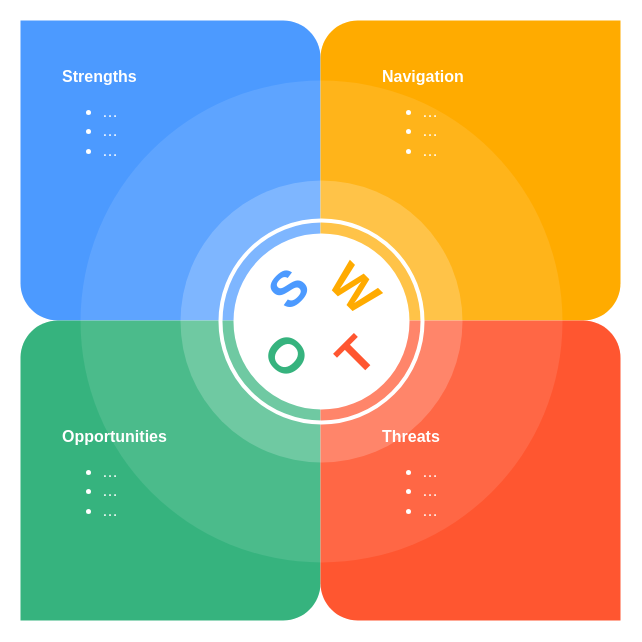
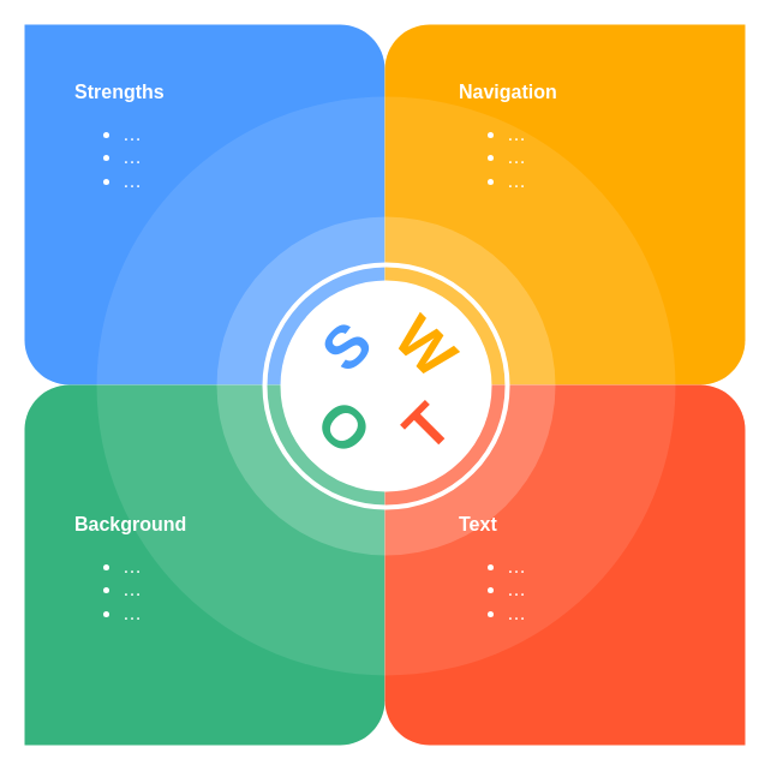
  <mxCell id="0" />
  <mxCell id="1" parent="0" />
  <mxCell id="2" parent="0" />
  <mxCell id="3" parent="0" />
  <mxCell id="4" value="Background" style="" parent="0" />
  <mxCell id="5" value="" style="shape=mxgraph.basic.diag_round_rect;dx=18.64;flipH=1;html=1;strokeColor=none;shadow=0;fontSize=12;fontColor=#FFFFFF;align=center;fontStyle=0;whiteSpace=wrap;strokeWidth=8;fillColor=#4C9AFF;" parent="4" vertex="1"><mxGeometry x="20" y="20" width="300" height="300" as="geometry" /></mxCell>
  <mxCell id="6" value="" style="shape=mxgraph.basic.diag_round_rect;dx=18.64;flipH=1;html=1;strokeColor=none;shadow=0;fontSize=12;fontColor=#FFFFFF;align=center;fontStyle=0;whiteSpace=wrap;strokeWidth=8;rotation=90;fillColor=#FFAB00;" parent="4" vertex="1"><mxGeometry x="320" y="20" width="300" height="300" as="geometry" /></mxCell>
  <mxCell id="7" value="" style="shape=mxgraph.basic.diag_round_rect;dx=18.64;flipH=1;html=1;strokeColor=none;shadow=0;fontSize=12;fontColor=#FFFFFF;align=center;fontStyle=0;whiteSpace=wrap;strokeWidth=8;flipV=1;fillColor=#36B37E;" parent="4" vertex="1"><mxGeometry x="20" y="320" width="300" height="300" as="geometry" /></mxCell>
  <mxCell id="8" value="" style="shape=mxgraph.basic.diag_round_rect;dx=18.64;flipH=1;html=1;strokeColor=none;shadow=0;fontSize=12;fontColor=#FFFFFF;align=center;fontStyle=0;whiteSpace=wrap;strokeWidth=8;rotation=90;flipV=1;fillColor=#FF5630;" parent="4" vertex="1"><mxGeometry x="320" y="320" width="300" height="300" as="geometry" /></mxCell>
  <mxCell id="9" value="Navigation" style="" parent="0" />
  <mxCell id="10" value="" style="ellipse;whiteSpace=wrap;html=1;aspect=fixed;rounded=1;strokeWidth=1;fontSize=50;opacity=10;strokeColor=none;" parent="9" vertex="1"><mxGeometry x="80" y="80" width="482" height="482" as="geometry" /></mxCell>
  <mxCell id="11" value="" style="ellipse;whiteSpace=wrap;html=1;aspect=fixed;rounded=1;strokeWidth=1;fontSize=50;opacity=20;strokeColor=none;" parent="9" vertex="1"><mxGeometry x="180" y="180" width="282" height="282" as="geometry" /></mxCell>
  <mxCell id="12" value="" style="shape=mxgraph.bpmn.shape;html=1;verticalLabelPosition=bottom;labelBackgroundColor=#ffffff;verticalAlign=top;align=center;perimeter=ellipsePerimeter;outlineConnect=0;outline=standard;symbol=general;strokeColor=#FFFFFF;strokeWidth=4;fontColor=#000000;fillColor=none;" parent="9" vertex="1"><mxGeometry x="220" y="220" width="202" height="202" as="geometry" /></mxCell>
  <mxCell id="13" value="" style="shape=mxgraph.bpmn.shape;html=1;verticalLabelPosition=bottom;labelBackgroundColor=#ffffff;verticalAlign=top;align=center;perimeter=ellipsePerimeter;outlineConnect=0;outline=standard;symbol=general;strokeColor=#FFFFFF;strokeWidth=4;fontColor=#000000;" parent="9" vertex="1"><mxGeometry x="235" y="235" width="172" height="172" as="geometry" /></mxCell>
  <mxCell id="14" value="T" style="text;html=1;strokeColor=none;fillColor=none;align=center;verticalAlign=middle;whiteSpace=wrap;rounded=0;fontSize=50;opacity=50;rotation=-45;fontStyle=1;fontColor=#FF5630;" parent="9" vertex="1"><mxGeometry x="335" y="345" width="40" height="20" as="geometry" /></mxCell>
  <mxCell id="15" value="&lt;font&gt;O&lt;/font&gt;" style="text;html=1;fillColor=none;align=center;verticalAlign=middle;whiteSpace=wrap;rounded=0;fontSize=50;opacity=50;rotation=45;direction=north;fontStyle=1;fontColor=#36B37E;" parent="9" vertex="1"><mxGeometry x="277" y="335" width="20" height="40" as="geometry" /></mxCell>
  <mxCell id="16" value="S" style="text;html=1;strokeColor=none;align=center;verticalAlign=middle;whiteSpace=wrap;rounded=0;fontSize=50;opacity=50;rotation=-45;fontStyle=1;fontColor=#4C9AFF;" parent="9" vertex="1"><mxGeometry x="268" y="278" width="40" height="20" as="geometry" /></mxCell>
  <mxCell id="17" value="W" style="text;html=1;strokeColor=none;fillColor=none;align=center;verticalAlign=middle;whiteSpace=wrap;rounded=0;fontSize=50;opacity=50;rotation=45;direction=north;fontStyle=1;fontColor=#FFAB00;" parent="9" vertex="1"><mxGeometry x="345" y="268" width="20" height="40" as="geometry" /></mxCell>
  <mxCell id="18" value="Text" parent="0" />
  <mxCell id="19" value="&lt;span&gt;&lt;b&gt;Navigation&lt;/b&gt;&lt;/span&gt;&lt;br&gt;&lt;ul&gt;&lt;li&gt;&lt;span&gt;…&lt;/span&gt;&lt;/li&gt;&lt;li&gt;&lt;span&gt;…&lt;/span&gt;&lt;/li&gt;&lt;li&gt;&lt;span&gt;…&lt;/span&gt;&lt;/li&gt;&lt;/ul&gt;" style="text;html=1;align=left;verticalAlign=top;resizable=0;points=[];autosize=1;fontColor=#FFFFFF;fontSize=16;" parent="18" vertex="1"><mxGeometry x="380" y="60" width="110" height="110" as="geometry" /></mxCell>
- <mxCell id="20" value="&lt;span&gt;&lt;b&gt;Threats&lt;/b&gt;&lt;/span&gt;&lt;br&gt;&lt;ul&gt;&lt;li&gt;&lt;span&gt;…&lt;/span&gt;&lt;/li&gt;&lt;li&gt;&lt;span&gt;…&lt;/span&gt;&lt;/li&gt;&lt;li&gt;&lt;span&gt;…&lt;/span&gt;&lt;/li&gt;&lt;/ul&gt;" style="text;html=1;align=left;verticalAlign=top;resizable=0;points=[];autosize=1;fontColor=#FFFFFF;fontSize=16;" parent="18" vertex="1"><mxGeometry x="380" y="420" width="70" height="110" as="geometry" /></mxCell>
- <mxCell id="21" value="&lt;span&gt;&lt;b&gt;Opportunities&lt;/b&gt;&lt;/span&gt;&lt;br&gt;&lt;ul&gt;&lt;li&gt;&lt;span&gt;…&lt;/span&gt;&lt;/li&gt;&lt;li&gt;&lt;span&gt;…&lt;/span&gt;&lt;/li&gt;&lt;li&gt;&lt;span&gt;…&lt;/span&gt;&lt;/li&gt;&lt;/ul&gt;" style="text;html=1;align=left;verticalAlign=top;resizable=0;points=[];autosize=1;fontColor=#FFFFFF;fontSize=16;" parent="18" vertex="1"><mxGeometry x="60" y="420" width="120" height="110" as="geometry" /></mxCell>
+ <mxCell id="20" value="&lt;span&gt;&lt;b&gt;Text&lt;/b&gt;&lt;/span&gt;&lt;br&gt;&lt;ul&gt;&lt;li&gt;&lt;span&gt;…&lt;/span&gt;&lt;/li&gt;&lt;li&gt;&lt;span&gt;…&lt;/span&gt;&lt;/li&gt;&lt;li&gt;&lt;span&gt;…&lt;/span&gt;&lt;/li&gt;&lt;/ul&gt;" style="text;html=1;align=left;verticalAlign=top;resizable=0;points=[];autosize=1;fontColor=#FFFFFF;fontSize=16;" parent="18" vertex="1"><mxGeometry x="380" y="420" width="70" height="110" as="geometry" /></mxCell>
+ <mxCell id="21" value="&lt;span&gt;&lt;b&gt;Background&lt;/b&gt;&lt;/span&gt;&lt;br&gt;&lt;ul&gt;&lt;li&gt;&lt;span&gt;…&lt;/span&gt;&lt;/li&gt;&lt;li&gt;&lt;span&gt;…&lt;/span&gt;&lt;/li&gt;&lt;li&gt;&lt;span&gt;…&lt;/span&gt;&lt;/li&gt;&lt;/ul&gt;" style="text;html=1;align=left;verticalAlign=top;resizable=0;points=[];autosize=1;fontColor=#FFFFFF;fontSize=16;" parent="18" vertex="1"><mxGeometry x="60" y="420" width="120" height="110" as="geometry" /></mxCell>
  <mxCell id="22" value="&lt;span&gt;&lt;b&gt;Strengths&lt;/b&gt;&lt;/span&gt;&lt;br&gt;&lt;ul&gt;&lt;li&gt;&lt;span&gt;…&lt;/span&gt;&lt;/li&gt;&lt;li&gt;&lt;span&gt;…&lt;/span&gt;&lt;/li&gt;&lt;li&gt;&lt;span&gt;…&lt;/span&gt;&lt;/li&gt;&lt;/ul&gt;" style="text;html=1;align=left;verticalAlign=top;resizable=0;points=[];autosize=1;fontColor=#FFFFFF;fontSize=16;" parent="18" vertex="1"><mxGeometry x="60" y="60" width="90" height="110" as="geometry" /></mxCell>
